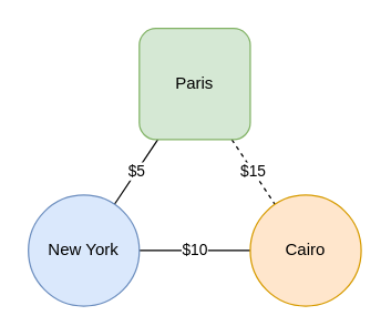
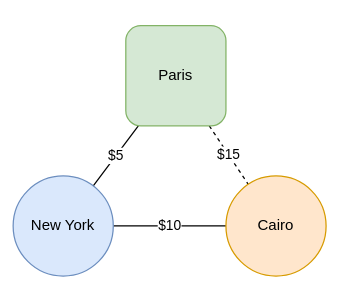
  <mxCell id="0" />
  <mxCell id="1" parent="0" />
  <mxCell id="2" value="$5" style="rounded=0;orthogonalLoop=1;jettySize=auto;html=1;endArrow=none;endFill=0;" parent="1" source="4" target="6" edge="1"><mxGeometry relative="1" as="geometry" /></mxCell>
  <mxCell id="3" value="$10" style="edgeStyle=none;rounded=0;orthogonalLoop=1;jettySize=auto;html=1;endArrow=none;endFill=0;" parent="1" source="4" target="7" edge="1"><mxGeometry relative="1" as="geometry" /></mxCell>
- <mxCell id="4" value="New York" style="ellipse;whiteSpace=wrap;html=1;aspect=fixed;fillColor=#dae8fc;strokeColor=#6c8ebf;" parent="1" vertex="1"><mxGeometry x="20" y="140" width="80" height="80" as="geometry" /></mxCell>
+ <mxCell id="4" value="New York" style="ellipse;whiteSpace=wrap;html=1;aspect=fixed;fillColor=#dae8fc;strokeColor=#6c8ebf;" parent="1" vertex="1"><mxGeometry x="10" y="140" width="80" height="80" as="geometry" /></mxCell>
  <mxCell id="5" value="$15" style="orthogonalLoop=1;jettySize=auto;html=1;rounded=0;endArrow=none;endFill=0;dashed=1;strokeWidth=1;" edge="1" parent="1" source="6" target="7"><mxGeometry relative="1" as="geometry" /></mxCell>
  <mxCell id="6" value="Paris" style="whiteSpace=wrap;html=1;aspect=fixed;fillColor=#d5e8d4;strokeColor=#82b366;rounded=1;" parent="1" vertex="1"><mxGeometry x="100" y="20" width="80" height="80" as="geometry" /></mxCell>
  <mxCell id="7" value="Cairo" style="ellipse;whiteSpace=wrap;html=1;aspect=fixed;fillColor=#ffe6cc;strokeColor=#d79b00;" parent="1" vertex="1"><mxGeometry x="180" y="140" width="80" height="80" as="geometry" /></mxCell>
